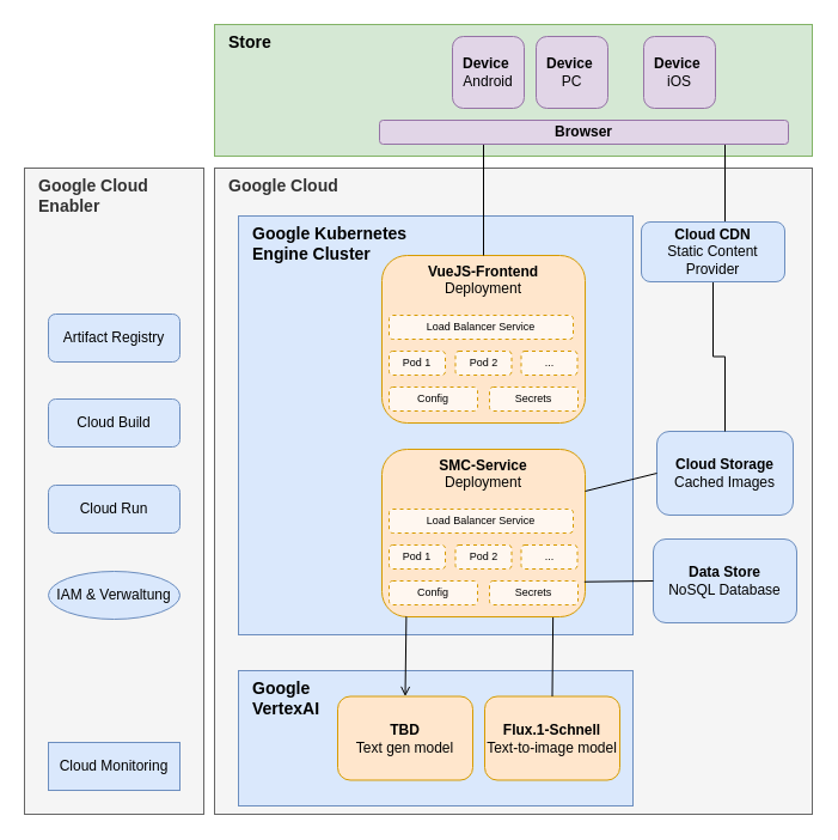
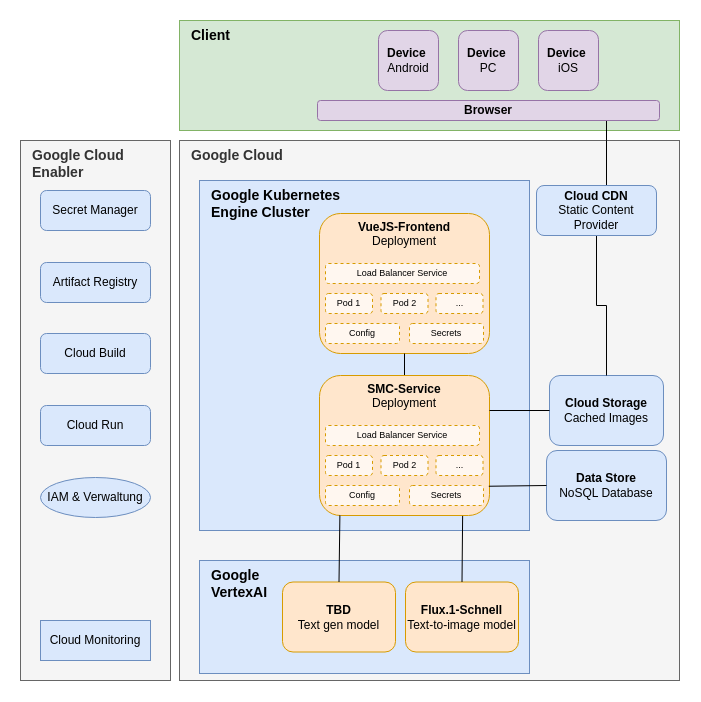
  <mxCell id="0" />
  <mxCell id="1" parent="0" />
- <mxCell id="2" value="Store" style="rounded=0;whiteSpace=wrap;html=1;fillColor=#d5e8d4;strokeColor=#82b366;verticalAlign=top;align=left;spacingLeft=10;fontStyle=1;fontSize=14;" parent="1" vertex="1"><mxGeometry x="179" y="20" width="500" height="110" as="geometry" /></mxCell>
+ <mxCell id="2" value="Client" style="rounded=0;whiteSpace=wrap;html=1;fillColor=#d5e8d4;strokeColor=#82b366;verticalAlign=top;align=left;spacingLeft=10;fontStyle=1;fontSize=14;" parent="1" vertex="1"><mxGeometry x="179" y="20" width="500" height="110" as="geometry" /></mxCell>
  <mxCell id="3" value="&lt;b&gt;Device&amp;nbsp;&lt;/b&gt;&lt;div&gt;Android&lt;/div&gt;" style="rounded=1;whiteSpace=wrap;html=1;fillColor=#e1d5e7;strokeColor=#9673a6;" parent="1" vertex="1"><mxGeometry x="378" y="30" width="60" height="60" as="geometry" /></mxCell>
- <mxCell id="4" value="&lt;b&gt;Device&amp;nbsp;&lt;/b&gt;&lt;div&gt;PC&lt;/div&gt;" style="rounded=1;whiteSpace=wrap;html=1;fillColor=#e1d5e7;strokeColor=#9673a6;" parent="1" vertex="1"><mxGeometry x="448" y="30" width="60" height="60" as="geometry" /></mxCell>
+ <mxCell id="4" value="&lt;b&gt;Device&amp;nbsp;&lt;/b&gt;&lt;div&gt;PC&lt;/div&gt;" style="rounded=1;whiteSpace=wrap;html=1;fillColor=#e1d5e7;strokeColor=#9673a6;" parent="1" vertex="1"><mxGeometry x="458" y="30" width="60" height="60" as="geometry" /></mxCell>
  <mxCell id="5" value="&lt;b&gt;Device&amp;nbsp;&lt;/b&gt;&lt;div&gt;iOS&lt;/div&gt;" style="rounded=1;whiteSpace=wrap;html=1;fillColor=#e1d5e7;strokeColor=#9673a6;" parent="1" vertex="1"><mxGeometry x="538" y="30" width="60" height="60" as="geometry" /></mxCell>
  <mxCell id="6" value="Google Cloud" style="rounded=0;whiteSpace=wrap;html=1;fillColor=#f5f5f5;strokeColor=#666666;verticalAlign=top;fontColor=#333333;fontSize=14;align=left;spacingLeft=10;fontStyle=1" parent="1" vertex="1"><mxGeometry x="179" y="140" width="500" height="540" as="geometry" /></mxCell>
  <mxCell id="7" value="Google Kubernetes&amp;nbsp;&lt;div&gt;Engine&amp;nbsp;&lt;span style=&quot;background-color: initial;&quot;&gt;Cluster&lt;/span&gt;&lt;/div&gt;" style="rounded=0;whiteSpace=wrap;html=1;fillColor=#dae8fc;strokeColor=#6c8ebf;verticalAlign=top;fontSize=14;align=left;spacingLeft=10;fontStyle=1" parent="1" vertex="1"><mxGeometry x="199" y="180" width="330" height="350" as="geometry" /></mxCell>
- <mxCell id="8" value="&lt;div&gt;&lt;b&gt;Cloud Storage&lt;/b&gt;&lt;/div&gt;&lt;div&gt;Cached Images&lt;/div&gt;" style="rounded=1;whiteSpace=wrap;html=1;fillColor=#dae8fc;strokeColor=#6c8ebf;" parent="1" vertex="1"><mxGeometry x="549" y="360" width="114" height="70" as="geometry" /></mxCell>
+ <mxCell id="8" value="&lt;div&gt;&lt;b&gt;Cloud Storage&lt;/b&gt;&lt;/div&gt;&lt;div&gt;Cached Images&lt;/div&gt;" style="rounded=1;whiteSpace=wrap;html=1;fillColor=#dae8fc;strokeColor=#6c8ebf;" parent="1" vertex="1"><mxGeometry x="549" y="375" width="114" height="70" as="geometry" /></mxCell>
  <mxCell id="9" value="&lt;div&gt;&lt;b&gt;Data Store&lt;/b&gt;&lt;/div&gt;&lt;div&gt;NoSQL Database&lt;/div&gt;" style="rounded=1;whiteSpace=wrap;html=1;fillColor=#dae8fc;strokeColor=#6c8ebf;direction=south;" parent="1" vertex="1"><mxGeometry x="546" y="450" width="120" height="70" as="geometry" /></mxCell>
  <mxCell id="10" value="Google Cloud&lt;div style=&quot;font-size: 14px;&quot;&gt;Enabler&lt;/div&gt;" style="rounded=0;whiteSpace=wrap;html=1;fillColor=#f5f5f5;strokeColor=#666666;verticalAlign=top;fontColor=#333333;align=left;spacingLeft=10;fontStyle=1;fontSize=14;" parent="1" vertex="1"><mxGeometry x="20" y="140" width="150" height="540" as="geometry" /></mxCell>
  <mxCell id="11" value="" style="group" parent="1" vertex="1" connectable="0"><mxGeometry x="319" y="213" width="170" height="140" as="geometry" /></mxCell>
  <mxCell id="12" value="&lt;b&gt;VueJS-Frontend&lt;/b&gt;&lt;div&gt;Deployment&lt;/div&gt;" style="rounded=1;whiteSpace=wrap;html=1;fillColor=#ffe6cc;strokeColor=#d79b00;verticalAlign=top;" parent="11" vertex="1"><mxGeometry width="170" height="140" as="geometry" /></mxCell>
  <mxCell id="13" value="Pod 1" style="rounded=1;whiteSpace=wrap;html=1;fillColor=#FFF7F0;strokeColor=#d79b00;dashed=1;align=center;fontSize=9;" parent="11" vertex="1"><mxGeometry x="6" y="80" width="47" height="20" as="geometry" /></mxCell>
  <mxCell id="14" value="Pod 2" style="rounded=1;whiteSpace=wrap;html=1;fillColor=#FFF7F0;strokeColor=#d79b00;dashed=1;align=center;fontSize=9;" parent="11" vertex="1"><mxGeometry x="61.5" y="80" width="47" height="20" as="geometry" /></mxCell>
  <mxCell id="15" value="..." style="rounded=1;whiteSpace=wrap;html=1;fillColor=#FFF7F0;strokeColor=#d79b00;dashed=1;align=center;fontSize=9;" parent="11" vertex="1"><mxGeometry x="116.5" y="80" width="47" height="20" as="geometry" /></mxCell>
  <mxCell id="16" value="Load Balancer Service" style="rounded=1;whiteSpace=wrap;html=1;fillColor=#FFF7F0;strokeColor=#d79b00;dashed=1;align=center;fontSize=9;" parent="11" vertex="1"><mxGeometry x="6" y="50" width="154" height="20" as="geometry" /></mxCell>
  <mxCell id="17" value="Config" style="rounded=1;whiteSpace=wrap;html=1;fillColor=#FFF7F0;strokeColor=#d79b00;dashed=1;align=center;fontSize=9;" parent="11" vertex="1"><mxGeometry x="6" y="110" width="74" height="20" as="geometry" /></mxCell>
  <mxCell id="18" value="Secrets" style="rounded=1;whiteSpace=wrap;html=1;fillColor=#FFF7F0;strokeColor=#d79b00;dashed=1;align=center;fontSize=9;" parent="11" vertex="1"><mxGeometry x="90" y="110" width="74" height="20" as="geometry" /></mxCell>
- <mxCell id="19" style="edgeStyle=orthogonalEdgeStyle;rounded=0;orthogonalLoop=1;jettySize=auto;html=1;exitX=0.25;exitY=1;exitDx=0;exitDy=0;endArrow=none;endFill=0;" parent="1" source="22" target="12" edge="1"><mxGeometry relative="1" as="geometry"><Array as="points"><mxPoint x="404" y="120" /></Array></mxGeometry></mxCell>
+ <mxCell id="20" value="" style="endArrow=none;html=1;rounded=0;exitX=0.5;exitY=1;exitDx=0;exitDy=0;entryX=0.5;entryY=0;entryDx=0;entryDy=0;endFill=0;" parent="1" source="12" target="35" edge="1"><mxGeometry width="50" height="50" relative="1" as="geometry"><mxPoint x="329" y="330" as="sourcePoint" /><mxPoint x="379" y="280" as="targetPoint" /></mxGeometry></mxCell>
  <mxCell id="21" style="edgeStyle=orthogonalEdgeStyle;rounded=0;orthogonalLoop=1;jettySize=auto;html=1;endArrow=none;endFill=0;" parent="1" source="22" target="30" edge="1"><mxGeometry relative="1" as="geometry"><Array as="points"><mxPoint x="606" y="140" /><mxPoint x="606" y="140" /></Array></mxGeometry></mxCell>
  <mxCell id="22" value="&lt;b&gt;Browser&lt;/b&gt;" style="rounded=1;whiteSpace=wrap;html=1;fillColor=#e1d5e7;strokeColor=#9673a6;" parent="1" vertex="1"><mxGeometry x="317" y="100" width="342" height="20" as="geometry" /></mxCell>
+ <mxCell id="23" value="Secret Manager" style="rounded=1;whiteSpace=wrap;html=1;fillColor=#dae8fc;strokeColor=#6c8ebf;flipV=1;" parent="1" vertex="1"><mxGeometry x="40" y="190" width="110" height="40" as="geometry" /></mxCell>
  <mxCell id="24" value="Artifact Registry" style="rounded=1;whiteSpace=wrap;html=1;fillColor=#dae8fc;strokeColor=#6c8ebf;flipV=1;" parent="1" vertex="1"><mxGeometry x="40" y="262" width="110" height="40" as="geometry" /></mxCell>
  <mxCell id="25" value="Cloud Build" style="rounded=1;whiteSpace=wrap;html=1;fillColor=#dae8fc;strokeColor=#6c8ebf;flipV=1;" parent="1" vertex="1"><mxGeometry x="40" y="333" width="110" height="40" as="geometry" /></mxCell>
  <mxCell id="26" value="Cloud Run" style="rounded=1;whiteSpace=wrap;html=1;fillColor=#dae8fc;strokeColor=#6c8ebf;flipV=1;" parent="1" vertex="1"><mxGeometry x="40" y="405" width="110" height="40" as="geometry" /></mxCell>
  <mxCell id="27" value="IAM &amp;amp; Verwaltung" style="ellipse;whiteSpace=wrap;html=1;fillColor=#dae8fc;strokeColor=#6c8ebf;flipV=1;" parent="1" vertex="1"><mxGeometry x="40" y="477" width="110" height="40" as="geometry" /></mxCell>
  <mxCell id="28" value="Cloud Monitoring" style="whiteSpace=wrap;html=1;fillColor=#dae8fc;strokeColor=#6c8ebf;flipV=1;rounded=0;" parent="1" vertex="1"><mxGeometry x="40" y="620" width="110" height="40" as="geometry" /></mxCell>
  <mxCell id="29" style="edgeStyle=orthogonalEdgeStyle;rounded=0;orthogonalLoop=1;jettySize=auto;html=1;endArrow=none;endFill=0;" parent="1" source="30" target="8" edge="1"><mxGeometry relative="1" as="geometry" /></mxCell>
  <mxCell id="30" value="&lt;b&gt;Cloud CDN&lt;/b&gt;&lt;div&gt;Static Content Provider&lt;/div&gt;" style="rounded=1;whiteSpace=wrap;html=1;fillColor=#dae8fc;strokeColor=#6c8ebf;" parent="1" vertex="1"><mxGeometry x="536" y="185" width="120" height="50" as="geometry" /></mxCell>
  <mxCell id="31" value="Google&amp;nbsp;&lt;div&gt;VertexAI&lt;/div&gt;" style="rounded=0;whiteSpace=wrap;html=1;fillColor=#dae8fc;strokeColor=#6c8ebf;verticalAlign=top;fontSize=14;align=left;spacingLeft=10;fontStyle=1" parent="1" vertex="1"><mxGeometry x="199" y="560" width="330" height="113" as="geometry" /></mxCell>
  <mxCell id="32" value="&lt;div&gt;&lt;b&gt;Flux.1-Schnell&lt;/b&gt;&lt;/div&gt;&lt;div&gt;Text-to-image model&lt;/div&gt;" style="rounded=1;whiteSpace=wrap;html=1;fillColor=#ffe6cc;strokeColor=#d79b00;" parent="1" vertex="1"><mxGeometry x="405" y="581.5" width="113" height="70" as="geometry" /></mxCell>
  <mxCell id="33" value="&lt;div&gt;&lt;span style=&quot;background-color: initial;&quot;&gt;&lt;b&gt;TBD&lt;/b&gt;&lt;/span&gt;&lt;/div&gt;&lt;div&gt;&lt;span style=&quot;background-color: initial;&quot;&gt;Text gen model&lt;/span&gt;&lt;/div&gt;" style="rounded=1;whiteSpace=wrap;html=1;fillColor=#ffe6cc;strokeColor=#d79b00;" parent="1" vertex="1"><mxGeometry x="282" y="581.5" width="113" height="70" as="geometry" /></mxCell>
  <mxCell id="34" value="" style="group" parent="1" vertex="1" connectable="0"><mxGeometry x="319" y="375" width="170" height="140" as="geometry" /></mxCell>
  <mxCell id="35" value="&lt;b&gt;SMC-Service&lt;/b&gt;&lt;div&gt;Deployment&lt;/div&gt;" style="rounded=1;whiteSpace=wrap;html=1;fillColor=#ffe6cc;strokeColor=#d79b00;verticalAlign=top;" parent="34" vertex="1"><mxGeometry width="170" height="140" as="geometry" /></mxCell>
  <mxCell id="36" value="Pod 1" style="rounded=1;whiteSpace=wrap;html=1;fillColor=#FFF7F0;strokeColor=#d79b00;dashed=1;align=center;fontSize=9;" parent="34" vertex="1"><mxGeometry x="6" y="80" width="47" height="20" as="geometry" /></mxCell>
  <mxCell id="37" value="Pod 2" style="rounded=1;whiteSpace=wrap;html=1;fillColor=#FFF7F0;strokeColor=#d79b00;dashed=1;align=center;fontSize=9;" parent="34" vertex="1"><mxGeometry x="61.5" y="80" width="47" height="20" as="geometry" /></mxCell>
  <mxCell id="38" value="..." style="rounded=1;whiteSpace=wrap;html=1;fillColor=#FFF7F0;strokeColor=#d79b00;dashed=1;align=center;fontSize=9;" parent="34" vertex="1"><mxGeometry x="116.5" y="80" width="47" height="20" as="geometry" /></mxCell>
  <mxCell id="39" value="Load Balancer Service" style="rounded=1;whiteSpace=wrap;html=1;fillColor=#FFF7F0;strokeColor=#d79b00;dashed=1;align=center;fontSize=9;" parent="34" vertex="1"><mxGeometry x="6" y="50" width="154" height="20" as="geometry" /></mxCell>
  <mxCell id="40" value="Config" style="rounded=1;whiteSpace=wrap;html=1;fillColor=#FFF7F0;strokeColor=#d79b00;dashed=1;align=center;fontSize=9;" parent="34" vertex="1"><mxGeometry x="6" y="110" width="74" height="20" as="geometry" /></mxCell>
  <mxCell id="41" value="Secrets" style="rounded=1;whiteSpace=wrap;html=1;fillColor=#FFF7F0;strokeColor=#d79b00;dashed=1;align=center;fontSize=9;" parent="34" vertex="1"><mxGeometry x="90" y="110" width="74" height="20" as="geometry" /></mxCell>
- <mxCell id="42" value="" style="endArrow=open;html=1;rounded=0;exitX=0.12;exitY=0.998;exitDx=0;exitDy=0;entryX=0.5;entryY=0;entryDx=0;entryDy=0;endFill=0;exitPerimeter=0;" parent="1" source="35" target="33" edge="1"><mxGeometry width="50" height="50" relative="1" as="geometry"><mxPoint x="609" y="640" as="sourcePoint" /><mxPoint x="659" y="590" as="targetPoint" /></mxGeometry></mxCell>
+ <mxCell id="42" value="" style="endArrow=none;html=1;rounded=0;exitX=0.12;exitY=0.998;exitDx=0;exitDy=0;entryX=0.5;entryY=0;entryDx=0;entryDy=0;endFill=0;exitPerimeter=0;" parent="1" source="35" target="33" edge="1"><mxGeometry width="50" height="50" relative="1" as="geometry"><mxPoint x="609" y="640" as="sourcePoint" /><mxPoint x="659" y="590" as="targetPoint" /></mxGeometry></mxCell>
  <mxCell id="43" value="" style="endArrow=none;html=1;rounded=0;exitX=0.842;exitY=1.003;exitDx=0;exitDy=0;entryX=0.5;entryY=0;entryDx=0;entryDy=0;endFill=0;exitPerimeter=0;" parent="1" source="35" target="32" edge="1"><mxGeometry width="50" height="50" relative="1" as="geometry"><mxPoint x="433" y="525" as="sourcePoint" /><mxPoint x="346" y="592" as="targetPoint" /></mxGeometry></mxCell>
  <mxCell id="44" value="" style="endArrow=none;html=1;rounded=0;exitX=1;exitY=0.25;exitDx=0;exitDy=0;entryX=0;entryY=0.5;entryDx=0;entryDy=0;endFill=0;" parent="1" source="35" target="8" edge="1"><mxGeometry width="50" height="50" relative="1" as="geometry"><mxPoint x="601" y="530" as="sourcePoint" /><mxPoint x="659" y="597" as="targetPoint" /></mxGeometry></mxCell>
  <mxCell id="45" value="" style="endArrow=none;html=1;rounded=0;exitX=0.996;exitY=0.791;exitDx=0;exitDy=0;entryX=0.5;entryY=1;entryDx=0;entryDy=0;exitPerimeter=0;" parent="1" source="35" target="9" edge="1"><mxGeometry width="50" height="50" relative="1" as="geometry"><mxPoint x="589" y="590" as="sourcePoint" /><mxPoint x="639" y="540" as="targetPoint" /></mxGeometry></mxCell>
